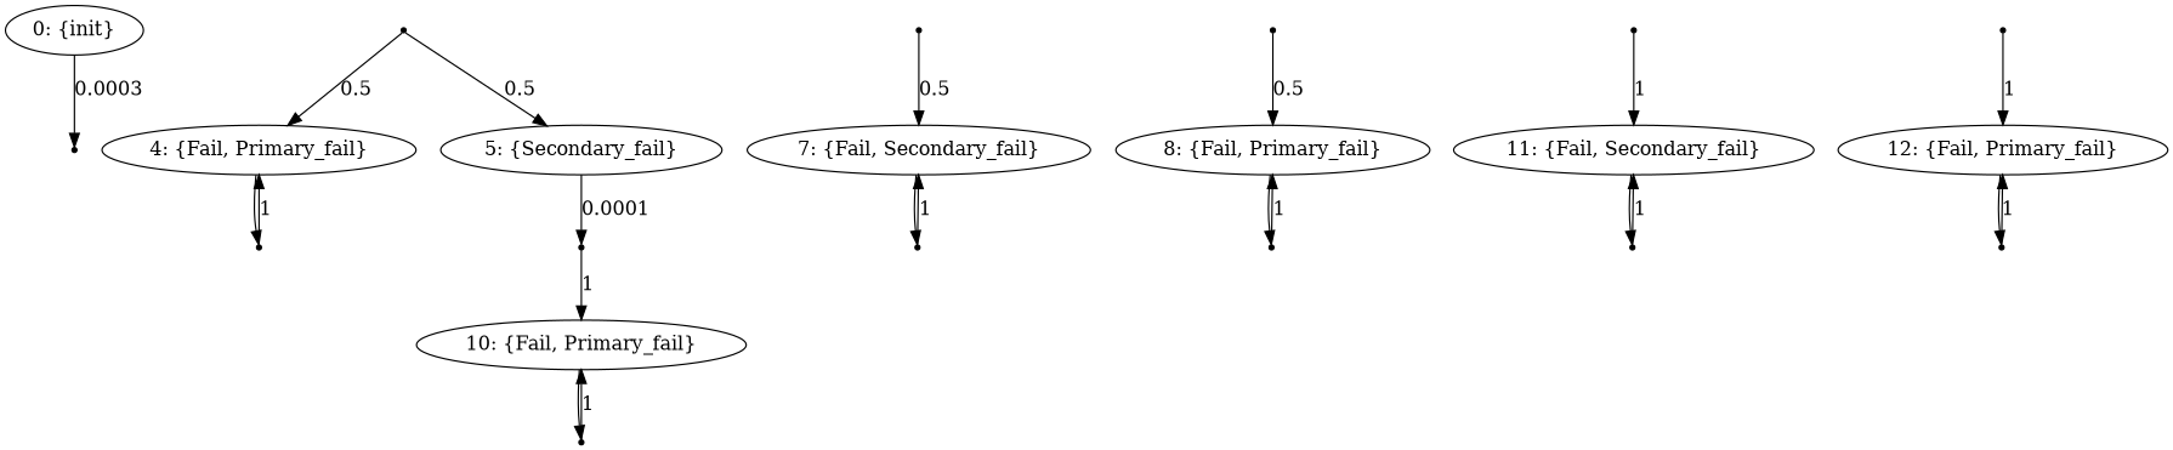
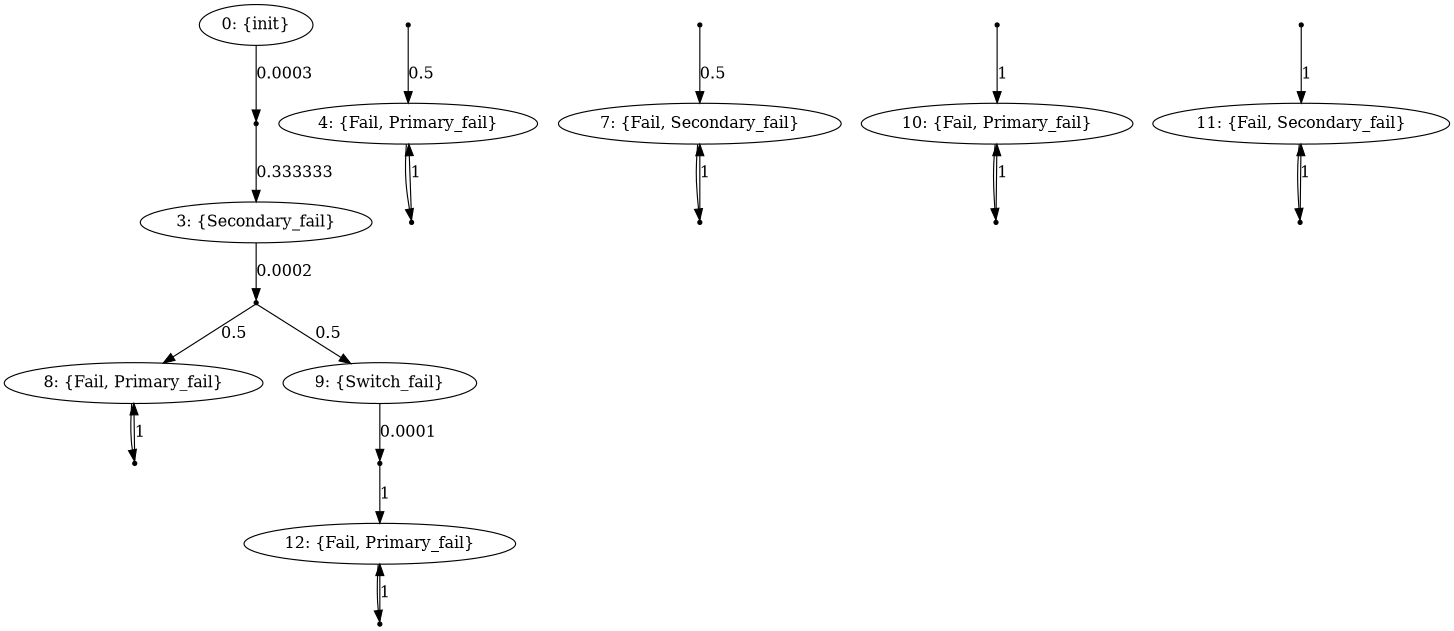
  digraph {
    node [shape=point]
    n1 [label="0: {init}" shape=""]
    "0c0"
+   n3 [label="3: {Secondary_fail}" shape=""]
    "1c0"
    n5 [label="4: {Fail, Primary_fail}" shape=""]
-   n6 [label="5: {Secondary_fail}" shape=""]
    "2c0"
    n8 [label="7: {Fail, Secondary_fail}" shape=""]
    "3c0"
    n10 [label="8: {Fail, Primary_fail}" shape=""]
+   n11 [label="9: {Switch_fail}" shape=""]
    "4c0"
    "5c0"
    n14 [label="10: {Fail, Primary_fail}" shape=""]
    "6c0"
    n16 [label="11: {Fail, Secondary_fail}" shape=""]
    "7c0"
    "8c0"
    "9c0"
    n20 [label="12: {Fail, Primary_fail}" shape=""]
    "10c0"
    "11c0"
    "12c0"
    n1 -> "0c0" [label=0.0003]
+   "0c0" -> n3 [label=0.333333]
+   n3 -> "3c0" [label=0.0002]
    "1c0" -> n5 [label=0.5]
-   "1c0" -> n6 [label=0.5]
    n5 -> "4c0"
-   n6 -> "5c0" [label=0.0001]
    "2c0" -> n8 [label=0.5]
    n8 -> "7c0"
    "3c0" -> n10 [label=0.5]
+   "3c0" -> n11 [label=0.5]
    n10 -> "8c0"
+   n11 -> "9c0" [label=0.0001]
    "4c0" -> n5 [label=1]
    "5c0" -> n14 [label=1]
    n14 -> "10c0"
    "6c0" -> n16 [label=1]
    n16 -> "11c0"
    "7c0" -> n8 [label=1]
    "8c0" -> n10 [label=1]
    "9c0" -> n20 [label=1]
    n20 -> "12c0"
    "10c0" -> n14 [label=1]
    "11c0" -> n16 [label=1]
    "12c0" -> n20 [label=1]
  }
